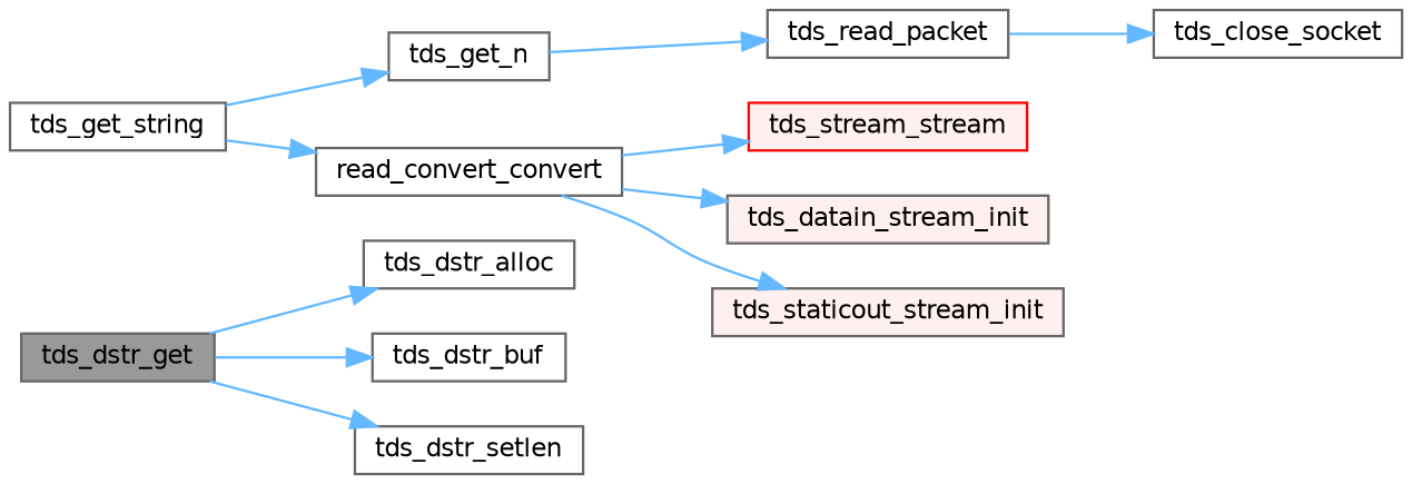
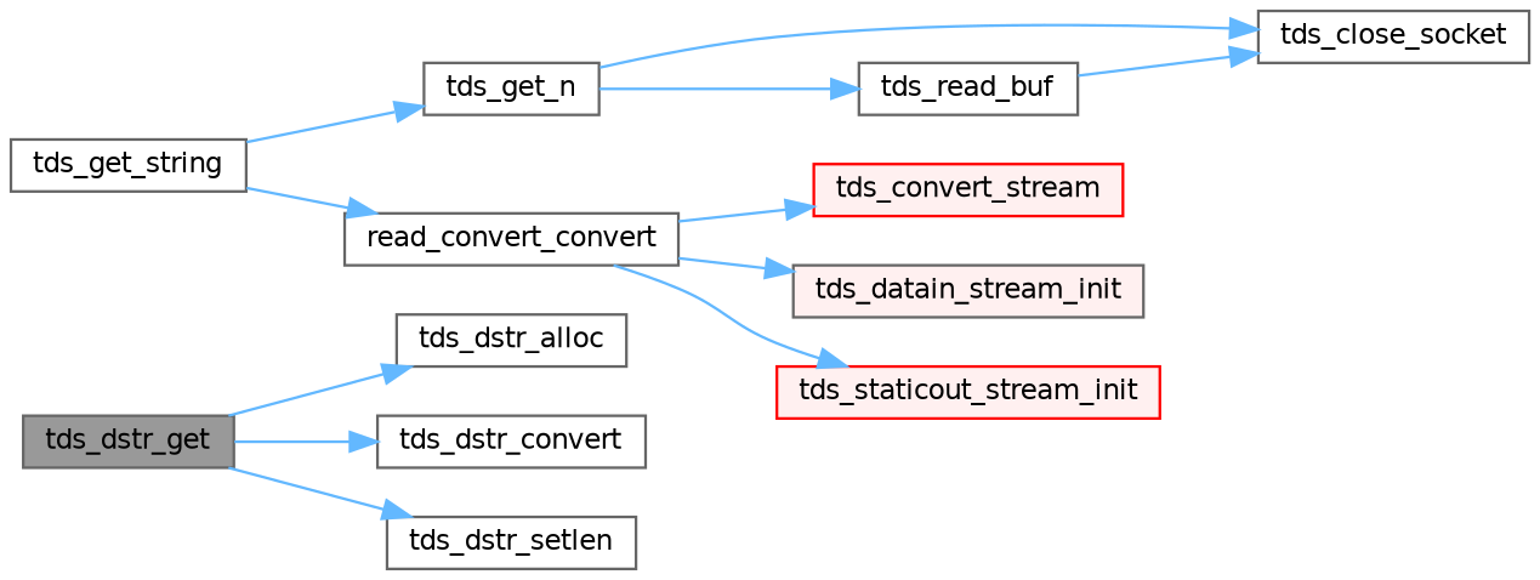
  digraph {
    rankdir=LR
    node [color=grey40 fillcolor=white fontname=Helvetica fontsize=10 shape=box style=filled]
    edge [color=steelblue1 fontname=Helvetica fontsize=10 labelfontname=Helvetica labelfontsize=10 style=solid]
    n1 [color=gray40 fillcolor=grey60 fontcolor=black height=0.2 label=tds_dstr_get width=0.4]
    n2 [height=0.2 label=tds_dstr_alloc width=0.4]
-   n3 [height=0.2 label=tds_dstr_buf width=0.4]
+   n3 [height=0.2 label=tds_dstr_convert width=0.4]
    n4 [height=0.2 label=tds_dstr_setlen width=0.4]
    n5 [height=0.2 label=tds_get_n width=0.4]
    n6 [height=0.2 label=tds_close_socket width=0.4]
-   n7 [height=0.2 label=tds_read_packet width=0.4]
+   n7 [height=0.2 label=tds_read_buf width=0.4]
    n8 [height=0.2 label=tds_get_string width=0.4]
    n9 [height=0.2 label=read_convert_convert width=0.4]
-   n10 [color=red fillcolor="#FFF0F0" height=0.2 label=tds_stream_stream width=0.4]
+   n10 [color=red fillcolor="#FFF0F0" height=0.2 label=tds_convert_stream width=0.4]
    n11 [fillcolor="#FFF0F0" height=0.2 label=tds_datain_stream_init width=0.4]
-   n12 [fillcolor="#FFF0F0" height=0.2 label=tds_staticout_stream_init width=0.4]
+   n12 [color=red fillcolor="#FFF0F0" height=0.2 label=tds_staticout_stream_init width=0.4]
    n1 -> n2
    n1 -> n3
    n1 -> n4
+   n5 -> n6
    n5 -> n7
    n7 -> n6
    n8 -> n5
    n8 -> n9
    n9 -> n10
    n9 -> n11
    n9 -> n12
  }
